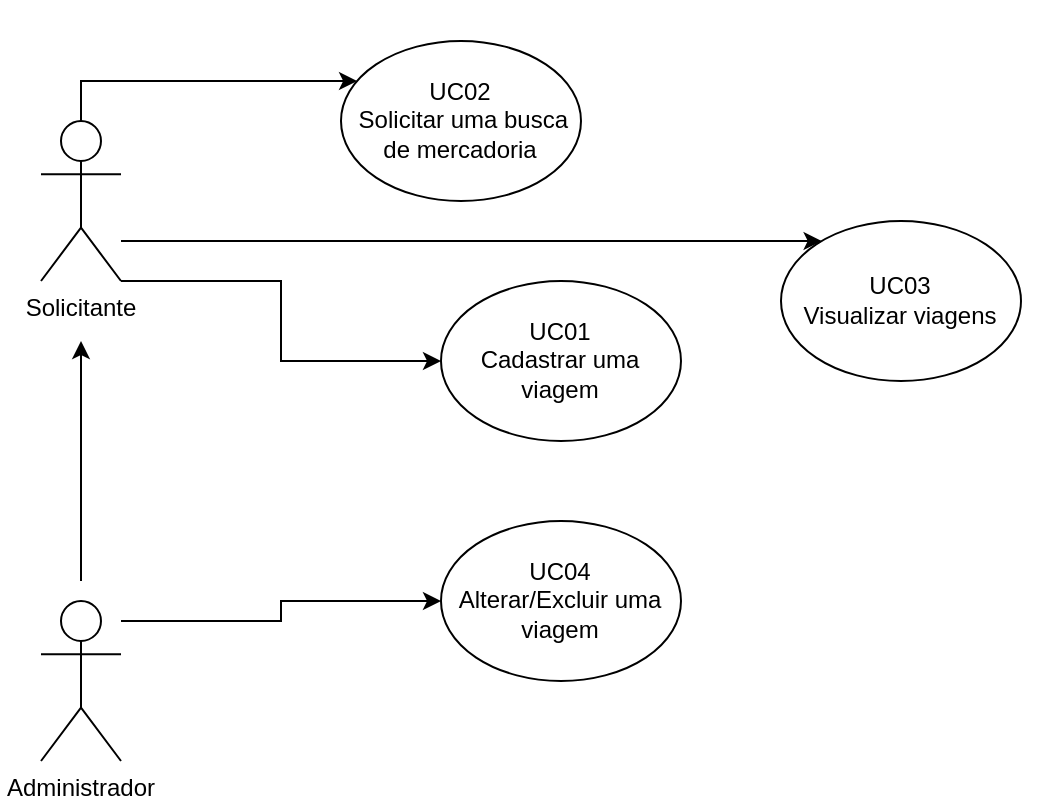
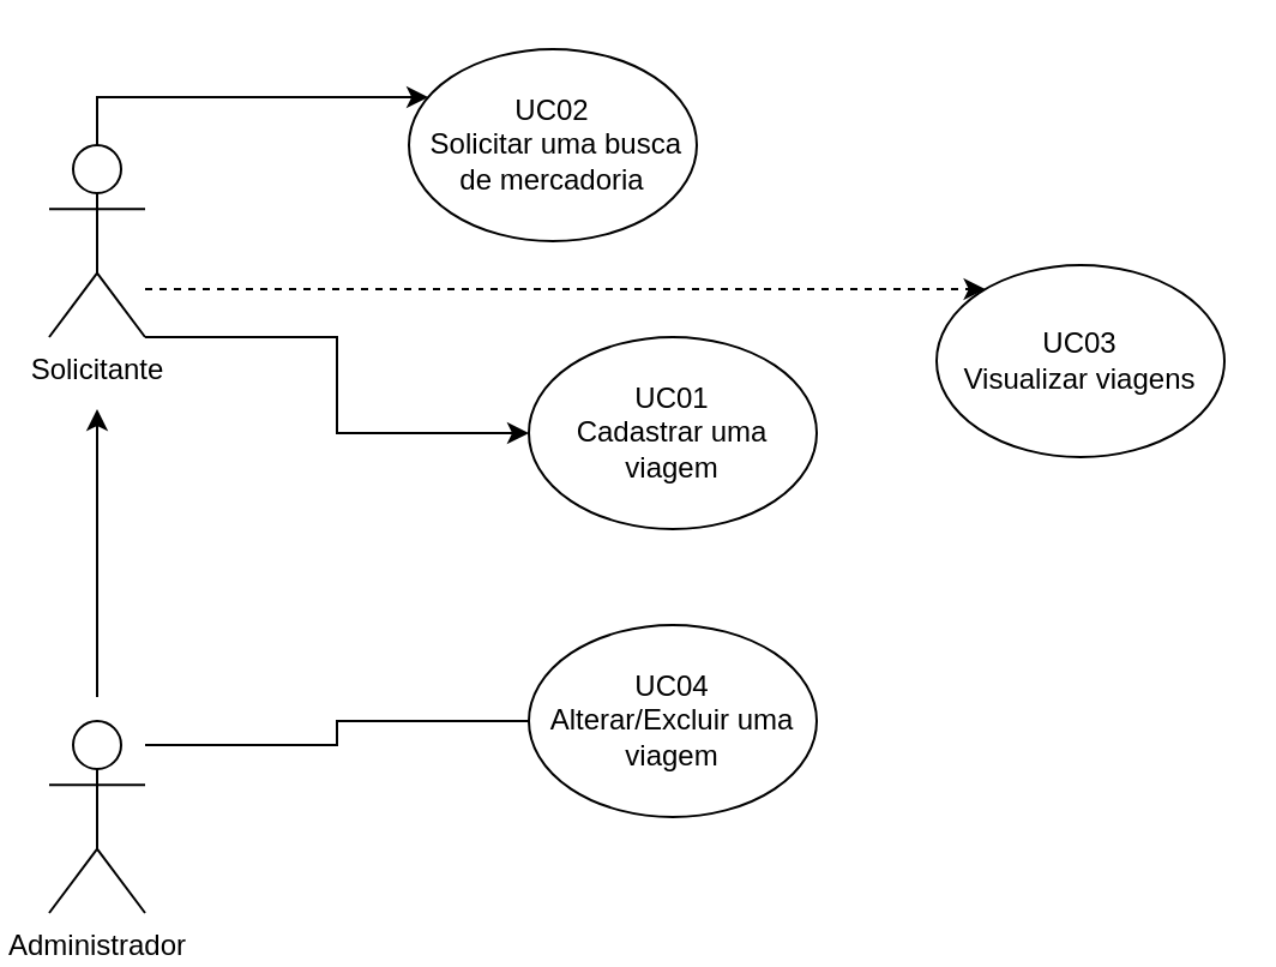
  <mxCell id="0" />
  <mxCell id="1" parent="0" />
  <mxCell id="2" style="edgeStyle=orthogonalEdgeStyle;rounded=0;orthogonalLoop=1;jettySize=auto;html=1;" edge="1" parent="1"><mxGeometry relative="1" as="geometry"><mxPoint x="40" y="170" as="targetPoint" /><mxPoint x="40" y="290" as="sourcePoint" /></mxGeometry></mxCell>
- <mxCell id="3" style="edgeStyle=orthogonalEdgeStyle;rounded=0;orthogonalLoop=1;jettySize=auto;html=1;" edge="1" parent="1" source="4" target="12"><mxGeometry relative="1" as="geometry"><Array as="points"><mxPoint x="140" y="310" /><mxPoint x="140" y="300" /></Array></mxGeometry></mxCell>
+ <mxCell id="3" style="edgeStyle=orthogonalEdgeStyle;rounded=0;orthogonalLoop=1;jettySize=auto;html=1;endArrow=none;" edge="1" parent="1" source="4" target="12"><mxGeometry relative="1" as="geometry"><Array as="points"><mxPoint x="140" y="310" /><mxPoint x="140" y="300" /></Array></mxGeometry></mxCell>
  <mxCell id="4" value="Administrador&lt;br&gt;" style="shape=umlActor;verticalLabelPosition=bottom;labelBackgroundColor=#ffffff;verticalAlign=top;html=1;outlineConnect=0;" vertex="1" parent="1"><mxGeometry x="20" y="300" width="40" height="80" as="geometry" /></mxCell>
  <mxCell id="5" style="edgeStyle=orthogonalEdgeStyle;rounded=0;orthogonalLoop=1;jettySize=auto;html=1;" edge="1" parent="1" source="8" target="9"><mxGeometry relative="1" as="geometry"><Array as="points"><mxPoint x="140" y="140" /><mxPoint x="140" y="180" /></Array></mxGeometry></mxCell>
  <mxCell id="6" style="edgeStyle=orthogonalEdgeStyle;rounded=0;orthogonalLoop=1;jettySize=auto;html=1;" edge="1" parent="1" source="8" target="10"><mxGeometry relative="1" as="geometry"><Array as="points"><mxPoint x="40" y="40" /></Array></mxGeometry></mxCell>
- <mxCell id="7" style="edgeStyle=orthogonalEdgeStyle;rounded=0;orthogonalLoop=1;jettySize=auto;html=1;" edge="1" parent="1" source="8" target="11"><mxGeometry relative="1" as="geometry"><Array as="points"><mxPoint x="290" y="120" /><mxPoint x="290" y="120" /></Array></mxGeometry></mxCell>
+ <mxCell id="7" style="edgeStyle=orthogonalEdgeStyle;rounded=0;orthogonalLoop=1;jettySize=auto;html=1;dashed=1;" edge="1" parent="1" source="8" target="11"><mxGeometry relative="1" as="geometry"><Array as="points"><mxPoint x="290" y="120" /><mxPoint x="290" y="120" /></Array></mxGeometry></mxCell>
  <mxCell id="8" value="Solicitante" style="shape=umlActor;verticalLabelPosition=bottom;labelBackgroundColor=#ffffff;verticalAlign=top;html=1;outlineConnect=0;" vertex="1" parent="1"><mxGeometry x="20" y="60" width="40" height="80" as="geometry" /></mxCell>
  <mxCell id="9" value="UC01&lt;br&gt;Cadastrar uma viagem" style="ellipse;whiteSpace=wrap;html=1;" vertex="1" parent="1"><mxGeometry x="220" y="140" width="120" height="80" as="geometry" /></mxCell>
  <mxCell id="10" value="UC02&lt;br&gt;&amp;nbsp;Solicitar uma busca de mercadoria" style="ellipse;whiteSpace=wrap;html=1;" vertex="1" parent="1"><mxGeometry x="170" y="20" width="120" height="80" as="geometry" /></mxCell>
  <mxCell id="11" value="UC03&lt;br&gt;Visualizar viagens" style="ellipse;whiteSpace=wrap;html=1;" vertex="1" parent="1"><mxGeometry x="390" y="110" width="120" height="80" as="geometry" /></mxCell>
  <mxCell id="12" value="UC04&lt;br&gt;Alterar/Excluir uma viagem" style="ellipse;whiteSpace=wrap;html=1;" vertex="1" parent="1"><mxGeometry x="220" y="260" width="120" height="80" as="geometry" /></mxCell>
